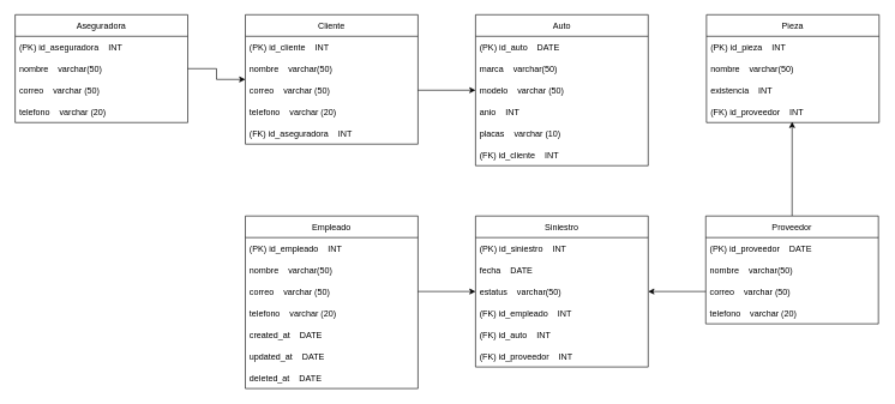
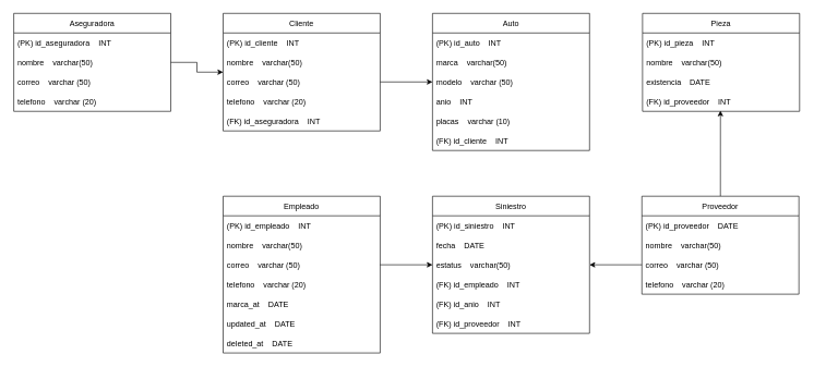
  <mxCell id="0" />
  <mxCell id="1" parent="0" />
  <mxCell id="2" value="Aseguradora" style="swimlane;fontStyle=0;childLayout=stackLayout;horizontal=1;startSize=30;horizontalStack=0;resizeParent=1;resizeParentMax=0;resizeLast=0;collapsible=1;marginBottom=0;" vertex="1" parent="1"><mxGeometry x="20" y="20" width="240" height="150" as="geometry" /></mxCell>
  <mxCell id="3" value="(PK) id_aseguradora    INT" style="text;strokeColor=none;fillColor=none;align=left;verticalAlign=middle;spacingLeft=4;spacingRight=4;overflow=hidden;points=[[0,0.5],[1,0.5]];portConstraint=eastwest;rotatable=0;" vertex="1" parent="2"><mxGeometry y="30" width="240" height="30" as="geometry" /></mxCell>
  <mxCell id="4" value="nombre    varchar(50)" style="text;strokeColor=none;fillColor=none;align=left;verticalAlign=middle;spacingLeft=4;spacingRight=4;overflow=hidden;points=[[0,0.5],[1,0.5]];portConstraint=eastwest;rotatable=0;" vertex="1" parent="2"><mxGeometry y="60" width="240" height="30" as="geometry" /></mxCell>
  <mxCell id="5" value="correo    varchar (50)" style="text;strokeColor=none;fillColor=none;align=left;verticalAlign=middle;spacingLeft=4;spacingRight=4;overflow=hidden;points=[[0,0.5],[1,0.5]];portConstraint=eastwest;rotatable=0;" vertex="1" parent="2"><mxGeometry y="90" width="240" height="30" as="geometry" /></mxCell>
  <mxCell id="6" value="telefono    varchar (20)" style="text;strokeColor=none;fillColor=none;align=left;verticalAlign=middle;spacingLeft=4;spacingRight=4;overflow=hidden;points=[[0,0.5],[1,0.5]];portConstraint=eastwest;rotatable=0;" vertex="1" parent="2"><mxGeometry y="120" width="240" height="30" as="geometry" /></mxCell>
  <mxCell id="7" value="Cliente" style="swimlane;fontStyle=0;childLayout=stackLayout;horizontal=1;startSize=30;horizontalStack=0;resizeParent=1;resizeParentMax=0;resizeLast=0;collapsible=1;marginBottom=0;" vertex="1" parent="1"><mxGeometry x="340" y="20" width="240" height="180" as="geometry" /></mxCell>
  <mxCell id="8" value="(PK) id_cliente    INT" style="text;strokeColor=none;fillColor=none;align=left;verticalAlign=middle;spacingLeft=4;spacingRight=4;overflow=hidden;points=[[0,0.5],[1,0.5]];portConstraint=eastwest;rotatable=0;" vertex="1" parent="7"><mxGeometry y="30" width="240" height="30" as="geometry" /></mxCell>
  <mxCell id="9" value="nombre    varchar(50)" style="text;strokeColor=none;fillColor=none;align=left;verticalAlign=middle;spacingLeft=4;spacingRight=4;overflow=hidden;points=[[0,0.5],[1,0.5]];portConstraint=eastwest;rotatable=0;" vertex="1" parent="7"><mxGeometry y="60" width="240" height="30" as="geometry" /></mxCell>
  <mxCell id="10" value="correo    varchar (50)" style="text;strokeColor=none;fillColor=none;align=left;verticalAlign=middle;spacingLeft=4;spacingRight=4;overflow=hidden;points=[[0,0.5],[1,0.5]];portConstraint=eastwest;rotatable=0;" vertex="1" parent="7"><mxGeometry y="90" width="240" height="30" as="geometry" /></mxCell>
  <mxCell id="11" value="telefono    varchar (20)" style="text;strokeColor=none;fillColor=none;align=left;verticalAlign=middle;spacingLeft=4;spacingRight=4;overflow=hidden;points=[[0,0.5],[1,0.5]];portConstraint=eastwest;rotatable=0;" vertex="1" parent="7"><mxGeometry y="120" width="240" height="30" as="geometry" /></mxCell>
  <mxCell id="12" value="(FK) id_aseguradora    INT" style="text;strokeColor=none;fillColor=none;align=left;verticalAlign=middle;spacingLeft=4;spacingRight=4;overflow=hidden;points=[[0,0.5],[1,0.5]];portConstraint=eastwest;rotatable=0;" vertex="1" parent="7"><mxGeometry y="150" width="240" height="30" as="geometry" /></mxCell>
  <mxCell id="13" value="Siniestro" style="swimlane;fontStyle=0;childLayout=stackLayout;horizontal=1;startSize=30;horizontalStack=0;resizeParent=1;resizeParentMax=0;resizeLast=0;collapsible=1;marginBottom=0;" vertex="1" parent="1"><mxGeometry x="660" y="300" width="240" height="210" as="geometry" /></mxCell>
  <mxCell id="14" value="(PK) id_siniestro    INT" style="text;strokeColor=none;fillColor=none;align=left;verticalAlign=middle;spacingLeft=4;spacingRight=4;overflow=hidden;points=[[0,0.5],[1,0.5]];portConstraint=eastwest;rotatable=0;" vertex="1" parent="13"><mxGeometry y="30" width="240" height="30" as="geometry" /></mxCell>
  <mxCell id="15" value="fecha    DATE" style="text;strokeColor=none;fillColor=none;align=left;verticalAlign=middle;spacingLeft=4;spacingRight=4;overflow=hidden;points=[[0,0.5],[1,0.5]];portConstraint=eastwest;rotatable=0;" vertex="1" parent="13"><mxGeometry y="60" width="240" height="30" as="geometry" /></mxCell>
  <mxCell id="16" value="estatus    varchar(50)" style="text;strokeColor=none;fillColor=none;align=left;verticalAlign=middle;spacingLeft=4;spacingRight=4;overflow=hidden;points=[[0,0.5],[1,0.5]];portConstraint=eastwest;rotatable=0;" vertex="1" parent="13"><mxGeometry y="90" width="240" height="30" as="geometry" /></mxCell>
  <mxCell id="17" value="(FK) id_empleado    INT" style="text;strokeColor=none;fillColor=none;align=left;verticalAlign=middle;spacingLeft=4;spacingRight=4;overflow=hidden;points=[[0,0.5],[1,0.5]];portConstraint=eastwest;rotatable=0;" vertex="1" parent="13"><mxGeometry y="120" width="240" height="30" as="geometry" /></mxCell>
- <mxCell id="18" value="(FK) id_auto    INT" style="text;strokeColor=none;fillColor=none;align=left;verticalAlign=middle;spacingLeft=4;spacingRight=4;overflow=hidden;points=[[0,0.5],[1,0.5]];portConstraint=eastwest;rotatable=0;" vertex="1" parent="13"><mxGeometry y="150" width="240" height="30" as="geometry" /></mxCell>
+ <mxCell id="18" value="(FK) id_anio    INT" style="text;strokeColor=none;fillColor=none;align=left;verticalAlign=middle;spacingLeft=4;spacingRight=4;overflow=hidden;points=[[0,0.5],[1,0.5]];portConstraint=eastwest;rotatable=0;" vertex="1" parent="13"><mxGeometry y="150" width="240" height="30" as="geometry" /></mxCell>
  <mxCell id="19" value="(FK) id_proveedor    INT" style="text;strokeColor=none;fillColor=none;align=left;verticalAlign=middle;spacingLeft=4;spacingRight=4;overflow=hidden;points=[[0,0.5],[1,0.5]];portConstraint=eastwest;rotatable=0;" vertex="1" parent="13"><mxGeometry y="180" width="240" height="30" as="geometry" /></mxCell>
  <mxCell id="20" style="edgeStyle=orthogonalEdgeStyle;rounded=0;orthogonalLoop=1;jettySize=auto;html=1;exitX=0.5;exitY=0;exitDx=0;exitDy=0;entryX=0.496;entryY=0.967;entryDx=0;entryDy=0;entryPerimeter=0;" edge="1" parent="1" source="21" target="37"><mxGeometry relative="1" as="geometry" /></mxCell>
  <mxCell id="21" value="Proveedor" style="swimlane;fontStyle=0;childLayout=stackLayout;horizontal=1;startSize=30;horizontalStack=0;resizeParent=1;resizeParentMax=0;resizeLast=0;collapsible=1;marginBottom=0;" vertex="1" parent="1"><mxGeometry x="980" y="300" width="240" height="150" as="geometry" /></mxCell>
  <mxCell id="22" value="(PK) id_proveedor    DATE" style="text;strokeColor=none;fillColor=none;align=left;verticalAlign=middle;spacingLeft=4;spacingRight=4;overflow=hidden;points=[[0,0.5],[1,0.5]];portConstraint=eastwest;rotatable=0;" vertex="1" parent="21"><mxGeometry y="30" width="240" height="30" as="geometry" /></mxCell>
  <mxCell id="23" value="nombre    varchar(50)" style="text;strokeColor=none;fillColor=none;align=left;verticalAlign=middle;spacingLeft=4;spacingRight=4;overflow=hidden;points=[[0,0.5],[1,0.5]];portConstraint=eastwest;rotatable=0;" vertex="1" parent="21"><mxGeometry y="60" width="240" height="30" as="geometry" /></mxCell>
  <mxCell id="24" value="correo    varchar (50)" style="text;strokeColor=none;fillColor=none;align=left;verticalAlign=middle;spacingLeft=4;spacingRight=4;overflow=hidden;points=[[0,0.5],[1,0.5]];portConstraint=eastwest;rotatable=0;" vertex="1" parent="21"><mxGeometry y="90" width="240" height="30" as="geometry" /></mxCell>
  <mxCell id="25" value="telefono    varchar (20)" style="text;strokeColor=none;fillColor=none;align=left;verticalAlign=middle;spacingLeft=4;spacingRight=4;overflow=hidden;points=[[0,0.5],[1,0.5]];portConstraint=eastwest;rotatable=0;" vertex="1" parent="21"><mxGeometry y="120" width="240" height="30" as="geometry" /></mxCell>
  <mxCell id="26" value="Auto" style="swimlane;fontStyle=0;childLayout=stackLayout;horizontal=1;startSize=30;horizontalStack=0;resizeParent=1;resizeParentMax=0;resizeLast=0;collapsible=1;marginBottom=0;" vertex="1" parent="1"><mxGeometry x="660" y="20" width="240" height="210" as="geometry" /></mxCell>
- <mxCell id="27" value="(PK) id_auto    DATE" style="text;strokeColor=none;fillColor=none;align=left;verticalAlign=middle;spacingLeft=4;spacingRight=4;overflow=hidden;points=[[0,0.5],[1,0.5]];portConstraint=eastwest;rotatable=0;" vertex="1" parent="26"><mxGeometry y="30" width="240" height="30" as="geometry" /></mxCell>
+ <mxCell id="27" value="(PK) id_auto    INT" style="text;strokeColor=none;fillColor=none;align=left;verticalAlign=middle;spacingLeft=4;spacingRight=4;overflow=hidden;points=[[0,0.5],[1,0.5]];portConstraint=eastwest;rotatable=0;" vertex="1" parent="26"><mxGeometry y="30" width="240" height="30" as="geometry" /></mxCell>
  <mxCell id="28" value="marca    varchar(50)" style="text;strokeColor=none;fillColor=none;align=left;verticalAlign=middle;spacingLeft=4;spacingRight=4;overflow=hidden;points=[[0,0.5],[1,0.5]];portConstraint=eastwest;rotatable=0;" vertex="1" parent="26"><mxGeometry y="60" width="240" height="30" as="geometry" /></mxCell>
  <mxCell id="29" value="modelo    varchar (50)" style="text;strokeColor=none;fillColor=none;align=left;verticalAlign=middle;spacingLeft=4;spacingRight=4;overflow=hidden;points=[[0,0.5],[1,0.5]];portConstraint=eastwest;rotatable=0;" vertex="1" parent="26"><mxGeometry y="90" width="240" height="30" as="geometry" /></mxCell>
  <mxCell id="30" value="anio    INT" style="text;strokeColor=none;fillColor=none;align=left;verticalAlign=middle;spacingLeft=4;spacingRight=4;overflow=hidden;points=[[0,0.5],[1,0.5]];portConstraint=eastwest;rotatable=0;" vertex="1" parent="26"><mxGeometry y="120" width="240" height="30" as="geometry" /></mxCell>
  <mxCell id="31" value="placas    varchar (10)" style="text;strokeColor=none;fillColor=none;align=left;verticalAlign=middle;spacingLeft=4;spacingRight=4;overflow=hidden;points=[[0,0.5],[1,0.5]];portConstraint=eastwest;rotatable=0;" vertex="1" parent="26"><mxGeometry y="150" width="240" height="30" as="geometry" /></mxCell>
  <mxCell id="32" value="(FK) id_cliente    INT" style="text;strokeColor=none;fillColor=none;align=left;verticalAlign=middle;spacingLeft=4;spacingRight=4;overflow=hidden;points=[[0,0.5],[1,0.5]];portConstraint=eastwest;rotatable=0;" vertex="1" parent="26"><mxGeometry y="180" width="240" height="30" as="geometry" /></mxCell>
  <mxCell id="33" value="Pieza" style="swimlane;fontStyle=0;childLayout=stackLayout;horizontal=1;startSize=30;horizontalStack=0;resizeParent=1;resizeParentMax=0;resizeLast=0;collapsible=1;marginBottom=0;" vertex="1" parent="1"><mxGeometry x="981" y="20" width="240" height="150" as="geometry" /></mxCell>
  <mxCell id="34" value="(PK) id_pieza    INT" style="text;strokeColor=none;fillColor=none;align=left;verticalAlign=middle;spacingLeft=4;spacingRight=4;overflow=hidden;points=[[0,0.5],[1,0.5]];portConstraint=eastwest;rotatable=0;" vertex="1" parent="33"><mxGeometry y="30" width="240" height="30" as="geometry" /></mxCell>
  <mxCell id="35" value="nombre    varchar(50)" style="text;strokeColor=none;fillColor=none;align=left;verticalAlign=middle;spacingLeft=4;spacingRight=4;overflow=hidden;points=[[0,0.5],[1,0.5]];portConstraint=eastwest;rotatable=0;" vertex="1" parent="33"><mxGeometry y="60" width="240" height="30" as="geometry" /></mxCell>
- <mxCell id="36" value="existencia    INT" style="text;strokeColor=none;fillColor=none;align=left;verticalAlign=middle;spacingLeft=4;spacingRight=4;overflow=hidden;points=[[0,0.5],[1,0.5]];portConstraint=eastwest;rotatable=0;" vertex="1" parent="33"><mxGeometry y="90" width="240" height="30" as="geometry" /></mxCell>
+ <mxCell id="36" value="existencia    DATE" style="text;strokeColor=none;fillColor=none;align=left;verticalAlign=middle;spacingLeft=4;spacingRight=4;overflow=hidden;points=[[0,0.5],[1,0.5]];portConstraint=eastwest;rotatable=0;" vertex="1" parent="33"><mxGeometry y="90" width="240" height="30" as="geometry" /></mxCell>
  <mxCell id="37" value="(FK) id_proveedor    INT" style="text;strokeColor=none;fillColor=none;align=left;verticalAlign=middle;spacingLeft=4;spacingRight=4;overflow=hidden;points=[[0,0.5],[1,0.5]];portConstraint=eastwest;rotatable=0;" vertex="1" parent="33"><mxGeometry y="120" width="240" height="30" as="geometry" /></mxCell>
  <mxCell id="38" value="Empleado" style="swimlane;fontStyle=0;childLayout=stackLayout;horizontal=1;startSize=30;horizontalStack=0;resizeParent=1;resizeParentMax=0;resizeLast=0;collapsible=1;marginBottom=0;" vertex="1" parent="1"><mxGeometry x="340" y="300" width="240" height="240" as="geometry" /></mxCell>
  <mxCell id="39" value="(PK) id_empleado    INT" style="text;strokeColor=none;fillColor=none;align=left;verticalAlign=middle;spacingLeft=4;spacingRight=4;overflow=hidden;points=[[0,0.5],[1,0.5]];portConstraint=eastwest;rotatable=0;" vertex="1" parent="38"><mxGeometry y="30" width="240" height="30" as="geometry" /></mxCell>
  <mxCell id="40" value="nombre    varchar(50)" style="text;strokeColor=none;fillColor=none;align=left;verticalAlign=middle;spacingLeft=4;spacingRight=4;overflow=hidden;points=[[0,0.5],[1,0.5]];portConstraint=eastwest;rotatable=0;" vertex="1" parent="38"><mxGeometry y="60" width="240" height="30" as="geometry" /></mxCell>
  <mxCell id="41" value="correo    varchar (50)" style="text;strokeColor=none;fillColor=none;align=left;verticalAlign=middle;spacingLeft=4;spacingRight=4;overflow=hidden;points=[[0,0.5],[1,0.5]];portConstraint=eastwest;rotatable=0;" vertex="1" parent="38"><mxGeometry y="90" width="240" height="30" as="geometry" /></mxCell>
  <mxCell id="42" value="telefono    varchar (20)" style="text;strokeColor=none;fillColor=none;align=left;verticalAlign=middle;spacingLeft=4;spacingRight=4;overflow=hidden;points=[[0,0.5],[1,0.5]];portConstraint=eastwest;rotatable=0;" vertex="1" parent="38"><mxGeometry y="120" width="240" height="30" as="geometry" /></mxCell>
- <mxCell id="43" value="created_at    DATE" style="text;strokeColor=none;fillColor=none;align=left;verticalAlign=middle;spacingLeft=4;spacingRight=4;overflow=hidden;points=[[0,0.5],[1,0.5]];portConstraint=eastwest;rotatable=0;" vertex="1" parent="38"><mxGeometry y="150" width="240" height="30" as="geometry" /></mxCell>
+ <mxCell id="43" value="marca_at    DATE" style="text;strokeColor=none;fillColor=none;align=left;verticalAlign=middle;spacingLeft=4;spacingRight=4;overflow=hidden;points=[[0,0.5],[1,0.5]];portConstraint=eastwest;rotatable=0;" vertex="1" parent="38"><mxGeometry y="150" width="240" height="30" as="geometry" /></mxCell>
  <mxCell id="44" value="updated_at    DATE" style="text;strokeColor=none;fillColor=none;align=left;verticalAlign=middle;spacingLeft=4;spacingRight=4;overflow=hidden;points=[[0,0.5],[1,0.5]];portConstraint=eastwest;rotatable=0;" vertex="1" parent="38"><mxGeometry y="180" width="240" height="30" as="geometry" /></mxCell>
  <mxCell id="45" value="deleted_at    DATE" style="text;strokeColor=none;fillColor=none;align=left;verticalAlign=middle;spacingLeft=4;spacingRight=4;overflow=hidden;points=[[0,0.5],[1,0.5]];portConstraint=eastwest;rotatable=0;" vertex="1" parent="38"><mxGeometry y="210" width="240" height="30" as="geometry" /></mxCell>
  <mxCell id="46" style="edgeStyle=orthogonalEdgeStyle;rounded=0;orthogonalLoop=1;jettySize=auto;html=1;exitX=1;exitY=0.5;exitDx=0;exitDy=0;entryX=0;entryY=0.5;entryDx=0;entryDy=0;" edge="1" parent="1" source="4" target="7"><mxGeometry relative="1" as="geometry" /></mxCell>
  <mxCell id="47" style="edgeStyle=orthogonalEdgeStyle;rounded=0;orthogonalLoop=1;jettySize=auto;html=1;exitX=1;exitY=0.5;exitDx=0;exitDy=0;entryX=0;entryY=0.5;entryDx=0;entryDy=0;" edge="1" parent="1" source="10" target="29"><mxGeometry relative="1" as="geometry" /></mxCell>
  <mxCell id="48" style="edgeStyle=orthogonalEdgeStyle;rounded=0;orthogonalLoop=1;jettySize=auto;html=1;exitX=1;exitY=0.5;exitDx=0;exitDy=0;entryX=0;entryY=0.5;entryDx=0;entryDy=0;" edge="1" parent="1" source="41" target="16"><mxGeometry relative="1" as="geometry" /></mxCell>
  <mxCell id="49" style="edgeStyle=orthogonalEdgeStyle;rounded=0;orthogonalLoop=1;jettySize=auto;html=1;exitX=0;exitY=0.5;exitDx=0;exitDy=0;entryX=1;entryY=0.5;entryDx=0;entryDy=0;" edge="1" parent="1" source="24" target="16"><mxGeometry relative="1" as="geometry" /></mxCell>
